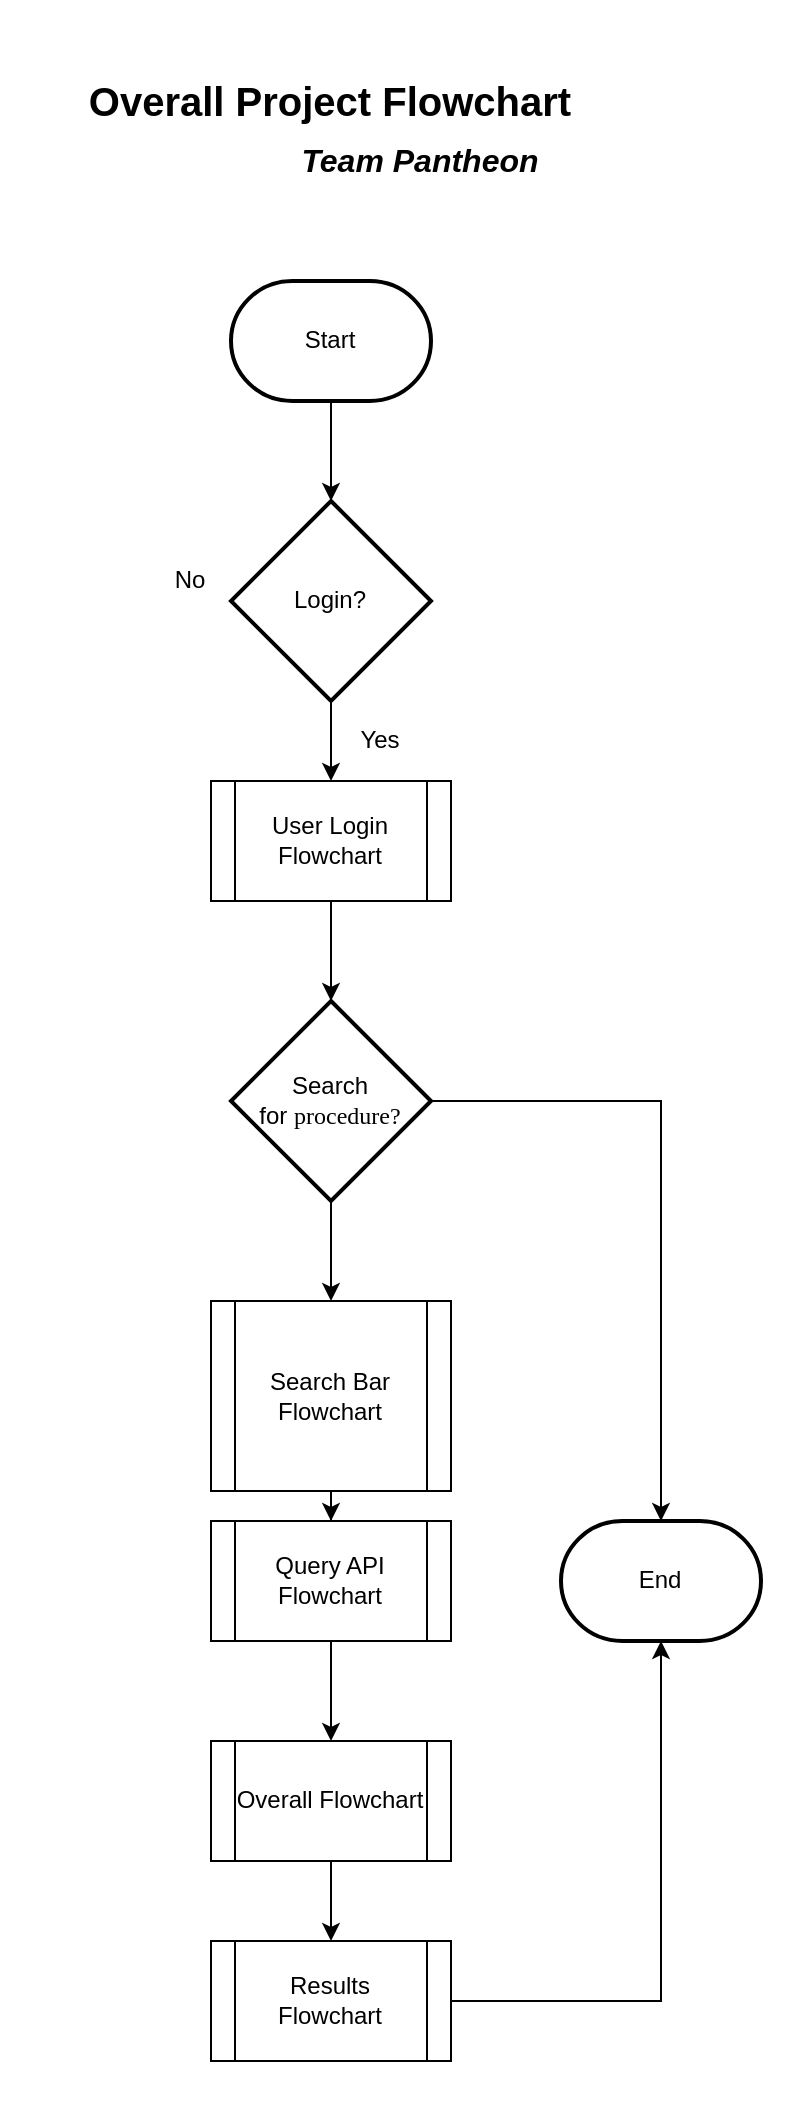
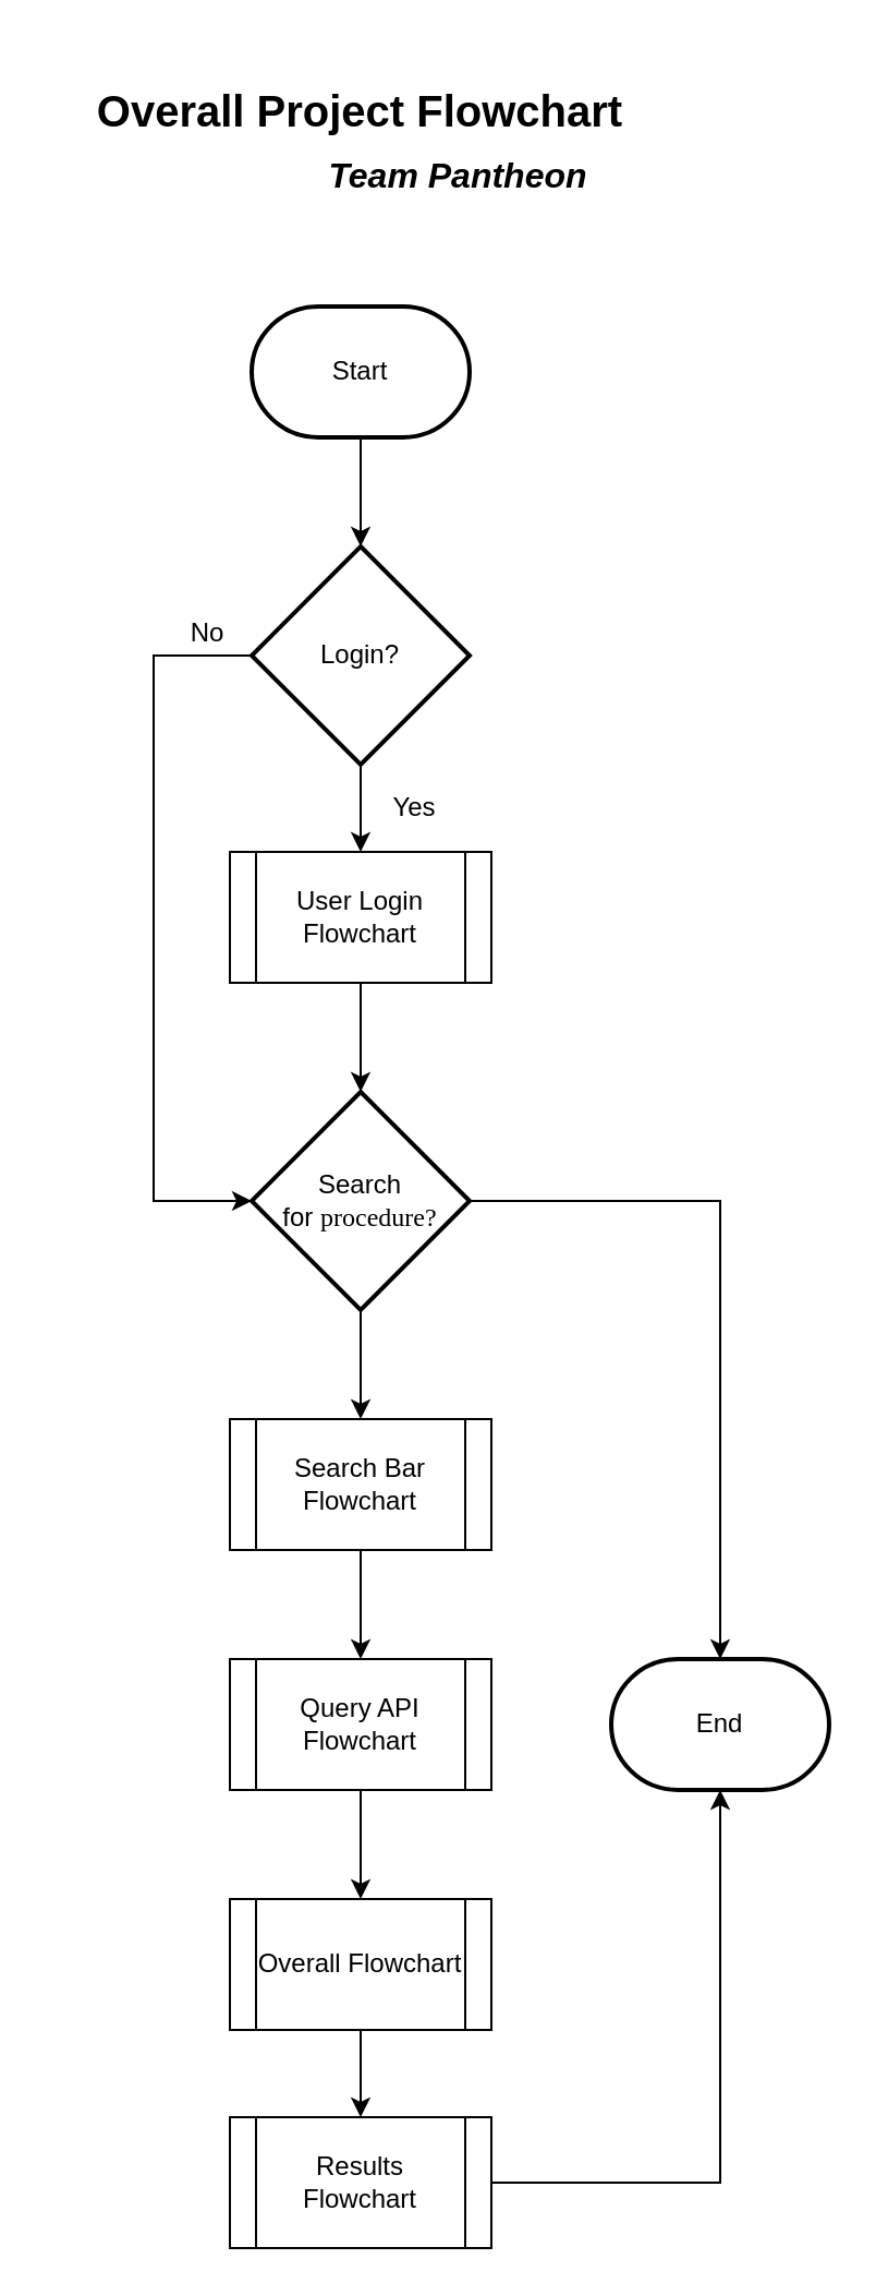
  <mxCell id="0" />
  <mxCell id="1" parent="0" />
  <mxCell id="2" style="edgeStyle=orthogonalEdgeStyle;rounded=0;orthogonalLoop=1;jettySize=auto;html=1;entryX=0.5;entryY=0;entryDx=0;entryDy=0;entryPerimeter=0;" edge="1" parent="1" source="3" target="6"><mxGeometry relative="1" as="geometry" /></mxCell>
  <mxCell id="3" value="Start" style="strokeWidth=2;html=1;shape=mxgraph.flowchart.terminator;whiteSpace=wrap;" vertex="1" parent="1"><mxGeometry x="115" y="140" width="100" height="60" as="geometry" /></mxCell>
  <mxCell id="4" style="edgeStyle=orthogonalEdgeStyle;rounded=0;orthogonalLoop=1;jettySize=auto;html=1;entryX=0.5;entryY=0;entryDx=0;entryDy=0;" edge="1" parent="1" source="6" target="11"><mxGeometry relative="1" as="geometry" /></mxCell>
+ <mxCell id="5" style="edgeStyle=orthogonalEdgeStyle;rounded=0;orthogonalLoop=1;jettySize=auto;html=1;entryX=0;entryY=0.5;entryDx=0;entryDy=0;entryPerimeter=0;" edge="1" parent="1" source="6" target="10"><mxGeometry relative="1" as="geometry"><mxPoint x="50" y="590" as="targetPoint" /><Array as="points"><mxPoint x="70" y="300" /><mxPoint x="70" y="550" /></Array></mxGeometry></mxCell>
  <mxCell id="6" value="Login?" style="strokeWidth=2;html=1;shape=mxgraph.flowchart.decision;whiteSpace=wrap;" vertex="1" parent="1"><mxGeometry x="115" y="250" width="100" height="100" as="geometry" /></mxCell>
  <mxCell id="7" style="edgeStyle=orthogonalEdgeStyle;rounded=0;orthogonalLoop=1;jettySize=auto;html=1;entryX=0.5;entryY=0;entryDx=0;entryDy=0;entryPerimeter=0;" edge="1" parent="1" source="11" target="10"><mxGeometry relative="1" as="geometry"><mxPoint x="175" y="380" as="sourcePoint" /><Array as="points"><mxPoint x="165" y="460" /><mxPoint x="165" y="460" /></Array></mxGeometry></mxCell>
  <mxCell id="8" style="edgeStyle=orthogonalEdgeStyle;rounded=0;orthogonalLoop=1;jettySize=auto;html=1;entryX=0.5;entryY=0;entryDx=0;entryDy=0;" edge="1" parent="1" source="10" target="15"><mxGeometry relative="1" as="geometry" /></mxCell>
  <mxCell id="9" style="edgeStyle=orthogonalEdgeStyle;rounded=0;orthogonalLoop=1;jettySize=auto;html=1;" edge="1" parent="1" source="10" target="22"><mxGeometry relative="1" as="geometry" /></mxCell>
  <mxCell id="10" value="&lt;font style=&quot;font-size: 12px&quot;&gt;Search for&amp;nbsp;&lt;span style=&quot;line-height: 107% ; font-family: &amp;#34;calisto mt&amp;#34; , serif&quot;&gt;procedure?&lt;/span&gt;&lt;/font&gt;" style="strokeWidth=2;html=1;shape=mxgraph.flowchart.decision;whiteSpace=wrap;" vertex="1" parent="1"><mxGeometry x="115" y="500" width="100" height="100" as="geometry" /></mxCell>
  <mxCell id="11" value="User Login Flowchart" style="shape=process;whiteSpace=wrap;html=1;backgroundOutline=1;" vertex="1" parent="1"><mxGeometry x="105" y="390" width="120" height="60" as="geometry" /></mxCell>
  <mxCell id="12" value="No" style="text;html=1;strokeColor=none;fillColor=none;align=center;verticalAlign=middle;whiteSpace=wrap;rounded=0;" vertex="1" parent="1"><mxGeometry x="75" y="280" width="40" height="20" as="geometry" /></mxCell>
  <mxCell id="13" value="Yes" style="text;html=1;strokeColor=none;fillColor=none;align=center;verticalAlign=middle;whiteSpace=wrap;rounded=0;" vertex="1" parent="1"><mxGeometry x="170" y="360" width="40" height="20" as="geometry" /></mxCell>
  <mxCell id="14" style="edgeStyle=orthogonalEdgeStyle;rounded=0;orthogonalLoop=1;jettySize=auto;html=1;entryX=0.5;entryY=0;entryDx=0;entryDy=0;" edge="1" parent="1" source="15" target="17"><mxGeometry relative="1" as="geometry" /></mxCell>
- <mxCell id="15" value="Search Bar Flowchart" style="shape=process;whiteSpace=wrap;html=1;backgroundOutline=1;" vertex="1" parent="1"><mxGeometry x="105" y="650" width="120" height="95" as="geometry" /></mxCell>
+ <mxCell id="15" value="Search Bar Flowchart" style="shape=process;whiteSpace=wrap;html=1;backgroundOutline=1;" vertex="1" parent="1"><mxGeometry x="105" y="650" width="120" height="60" as="geometry" /></mxCell>
  <mxCell id="16" style="edgeStyle=orthogonalEdgeStyle;rounded=0;orthogonalLoop=1;jettySize=auto;html=1;entryX=0.5;entryY=0;entryDx=0;entryDy=0;" edge="1" parent="1" source="17" target="19"><mxGeometry relative="1" as="geometry" /></mxCell>
  <mxCell id="17" value="Query API Flowchart" style="shape=process;whiteSpace=wrap;html=1;backgroundOutline=1;" vertex="1" parent="1"><mxGeometry x="105" y="760" width="120" height="60" as="geometry" /></mxCell>
  <mxCell id="18" style="edgeStyle=orthogonalEdgeStyle;rounded=0;orthogonalLoop=1;jettySize=auto;html=1;entryX=0.5;entryY=0;entryDx=0;entryDy=0;" edge="1" parent="1" source="19" target="21"><mxGeometry relative="1" as="geometry" /></mxCell>
  <mxCell id="19" value="Overall Flowchart" style="shape=process;whiteSpace=wrap;html=1;backgroundOutline=1;" vertex="1" parent="1"><mxGeometry x="105" y="870" width="120" height="60" as="geometry" /></mxCell>
  <mxCell id="20" style="edgeStyle=orthogonalEdgeStyle;rounded=0;orthogonalLoop=1;jettySize=auto;html=1;entryX=0.5;entryY=1;entryDx=0;entryDy=0;entryPerimeter=0;" edge="1" parent="1" source="21" target="22"><mxGeometry relative="1" as="geometry" /></mxCell>
  <mxCell id="21" value="Results Flowchart" style="shape=process;whiteSpace=wrap;html=1;backgroundOutline=1;" vertex="1" parent="1"><mxGeometry x="105" y="970" width="120" height="60" as="geometry" /></mxCell>
  <mxCell id="22" value="End" style="strokeWidth=2;html=1;shape=mxgraph.flowchart.terminator;whiteSpace=wrap;" vertex="1" parent="1"><mxGeometry x="280" y="760" width="100" height="60" as="geometry" /></mxCell>
  <mxCell id="23" value="&lt;b&gt;&lt;font style=&quot;font-size: 20px&quot;&gt;Overall Project Flowchart&lt;/font&gt;&lt;/b&gt;" style="text;html=1;strokeColor=none;fillColor=none;align=center;verticalAlign=middle;whiteSpace=wrap;rounded=0;" vertex="1" parent="1"><mxGeometry x="20" y="20" width="290" height="60" as="geometry" /></mxCell>
  <mxCell id="24" value="&lt;i&gt;&lt;b&gt;&lt;font style=&quot;font-size: 16px&quot;&gt;Team Pantheon&lt;/font&gt;&lt;/b&gt;&lt;/i&gt;" style="text;html=1;strokeColor=none;fillColor=none;align=center;verticalAlign=middle;whiteSpace=wrap;rounded=0;" vertex="1" parent="1"><mxGeometry x="140" y="60" width="140" height="40" as="geometry" /></mxCell>
